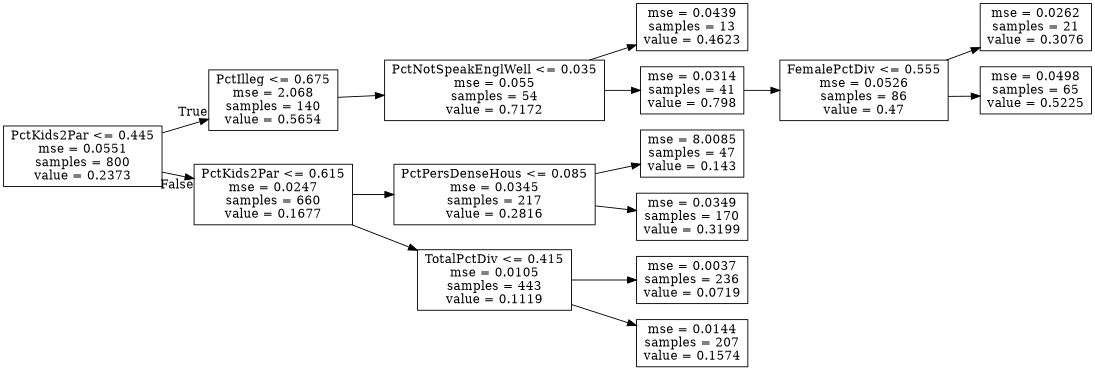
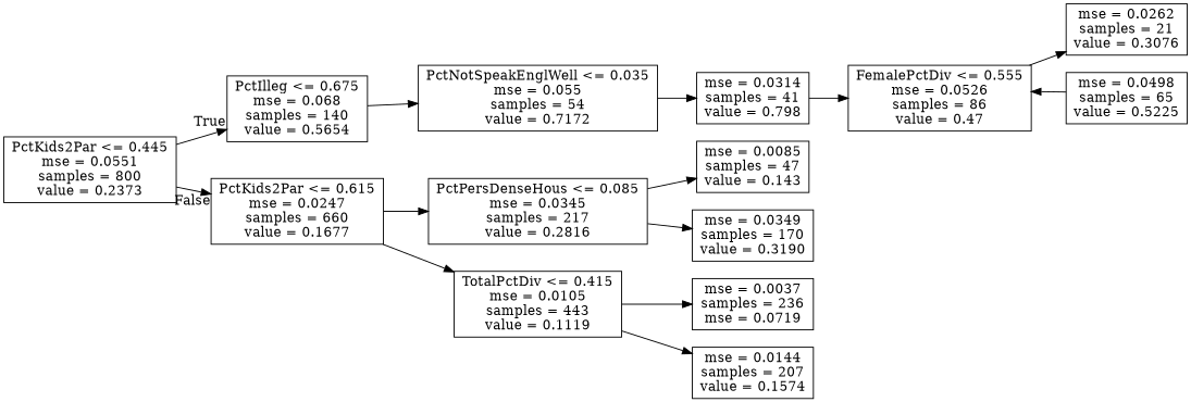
  digraph {
    rankdir=LR
    node [shape=box]
    n1 [label="PctKids2Par <= 0.445\nmse = 0.0551\nsamples = 800\nvalue = 0.2373"]
-   n2 [label="PctIlleg <= 0.675\nmse = 2.068\nsamples = 140\nvalue = 0.5654"]
+   n2 [label="PctIlleg <= 0.675\nmse = 0.068\nsamples = 140\nvalue = 0.5654"]
    n3 [label="PctKids2Par <= 0.615\nmse = 0.0247\nsamples = 660\nvalue = 0.1677"]
    n4 [label="PctNotSpeakEnglWell <= 0.035\nmse = 0.055\nsamples = 54\nvalue = 0.7172"]
    n5 [label="PctPersDenseHous <= 0.085\nmse = 0.0345\nsamples = 217\nvalue = 0.2816"]
    n6 [label="TotalPctDiv <= 0.415\nmse = 0.0105\nsamples = 443\nvalue = 0.1119"]
    n7 [label="FemalePctDiv <= 0.555\nmse = 0.0526\nsamples = 86\nvalue = 0.47"]
    n8 [label="mse = 0.0262\nsamples = 21\nvalue = 0.3076"]
    n9 [label="mse = 0.0498\nsamples = 65\nvalue = 0.5225"]
-   n10 [label="mse = 0.0439\nsamples = 13\nvalue = 0.4623"]
    n11 [label="mse = 0.0314\nsamples = 41\nvalue = 0.798"]
-   n12 [label="mse = 8.0085\nsamples = 47\nvalue = 0.143"]
-   n13 [label="mse = 0.0349\nsamples = 170\nvalue = 0.3199"]
-   n14 [label="mse = 0.0037\nsamples = 236\nvalue = 0.0719"]
+   n12 [label="mse = 0.0085\nsamples = 47\nvalue = 0.143"]
+   n13 [label="mse = 0.0349\nsamples = 170\nvalue = 0.3190"]
+   n14 [label="mse = 0.0037\nsamples = 236\nmse = 0.0719"]
    n15 [label="mse = 0.0144\nsamples = 207\nvalue = 0.1574"]
    n1 -> n2 [headlabel=True labelangle=45 labeldistance=2.5]
    n1 -> n3 [headlabel=False labelangle=-45 labeldistance=2.5]
    n2 -> n4
    n3 -> n5
    n3 -> n6
-   n4 -> n10
    n4 -> n11
    n5 -> n12
    n5 -> n13
    n6 -> n14
    n6 -> n15
    n7 -> n8
-   n7 -> n9
+   n9 -> n7
    n11 -> n7
  }
